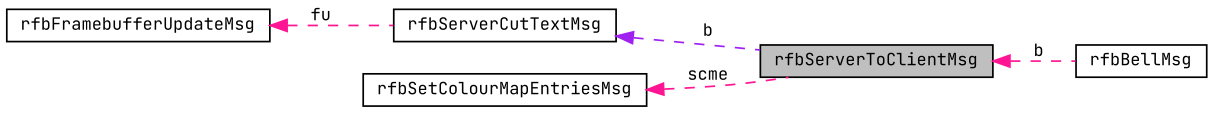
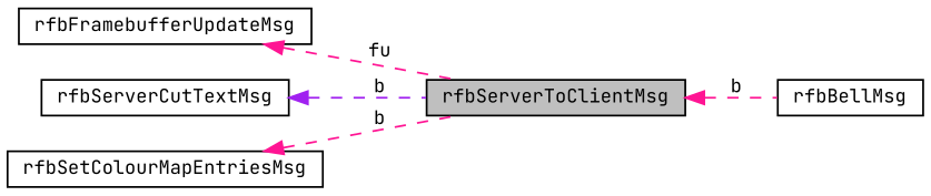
  digraph {
    fontname="JetBrains Mono"
    rankdir=LR
    node [color=black fontname="JetBrains Mono" fontsize=10 shape=record]
    edge [color=deeppink dir=back fontname="JetBrains Mono" fontsize=10 labelfontname=FreeSans labelfontsize=10 style=dashed]
    n1 [fillcolor=grey75 fontcolor=black height=0.2 label=rfbServerToClientMsg style=filled width=0.4]
    n2 [height=0.2 label=rfbBellMsg width=0.4]
    n3 [height=0.2 label=rfbFramebufferUpdateMsg width=0.4]
    n4 [height=0.2 label=rfbServerCutTextMsg width=0.4]
    n5 [height=0.2 label=rfbSetColourMapEntriesMsg width=0.4]
    n1 -> n2 [label=" b"]
-   n3 -> n4 [label=" fu"]
+   n3 -> n1 [label=" fu"]
    n4 -> n1 [color=purple label=" b"]
-   n5 -> n1 [label=" scme"]
+   n5 -> n1 [label=" b"]
  }
